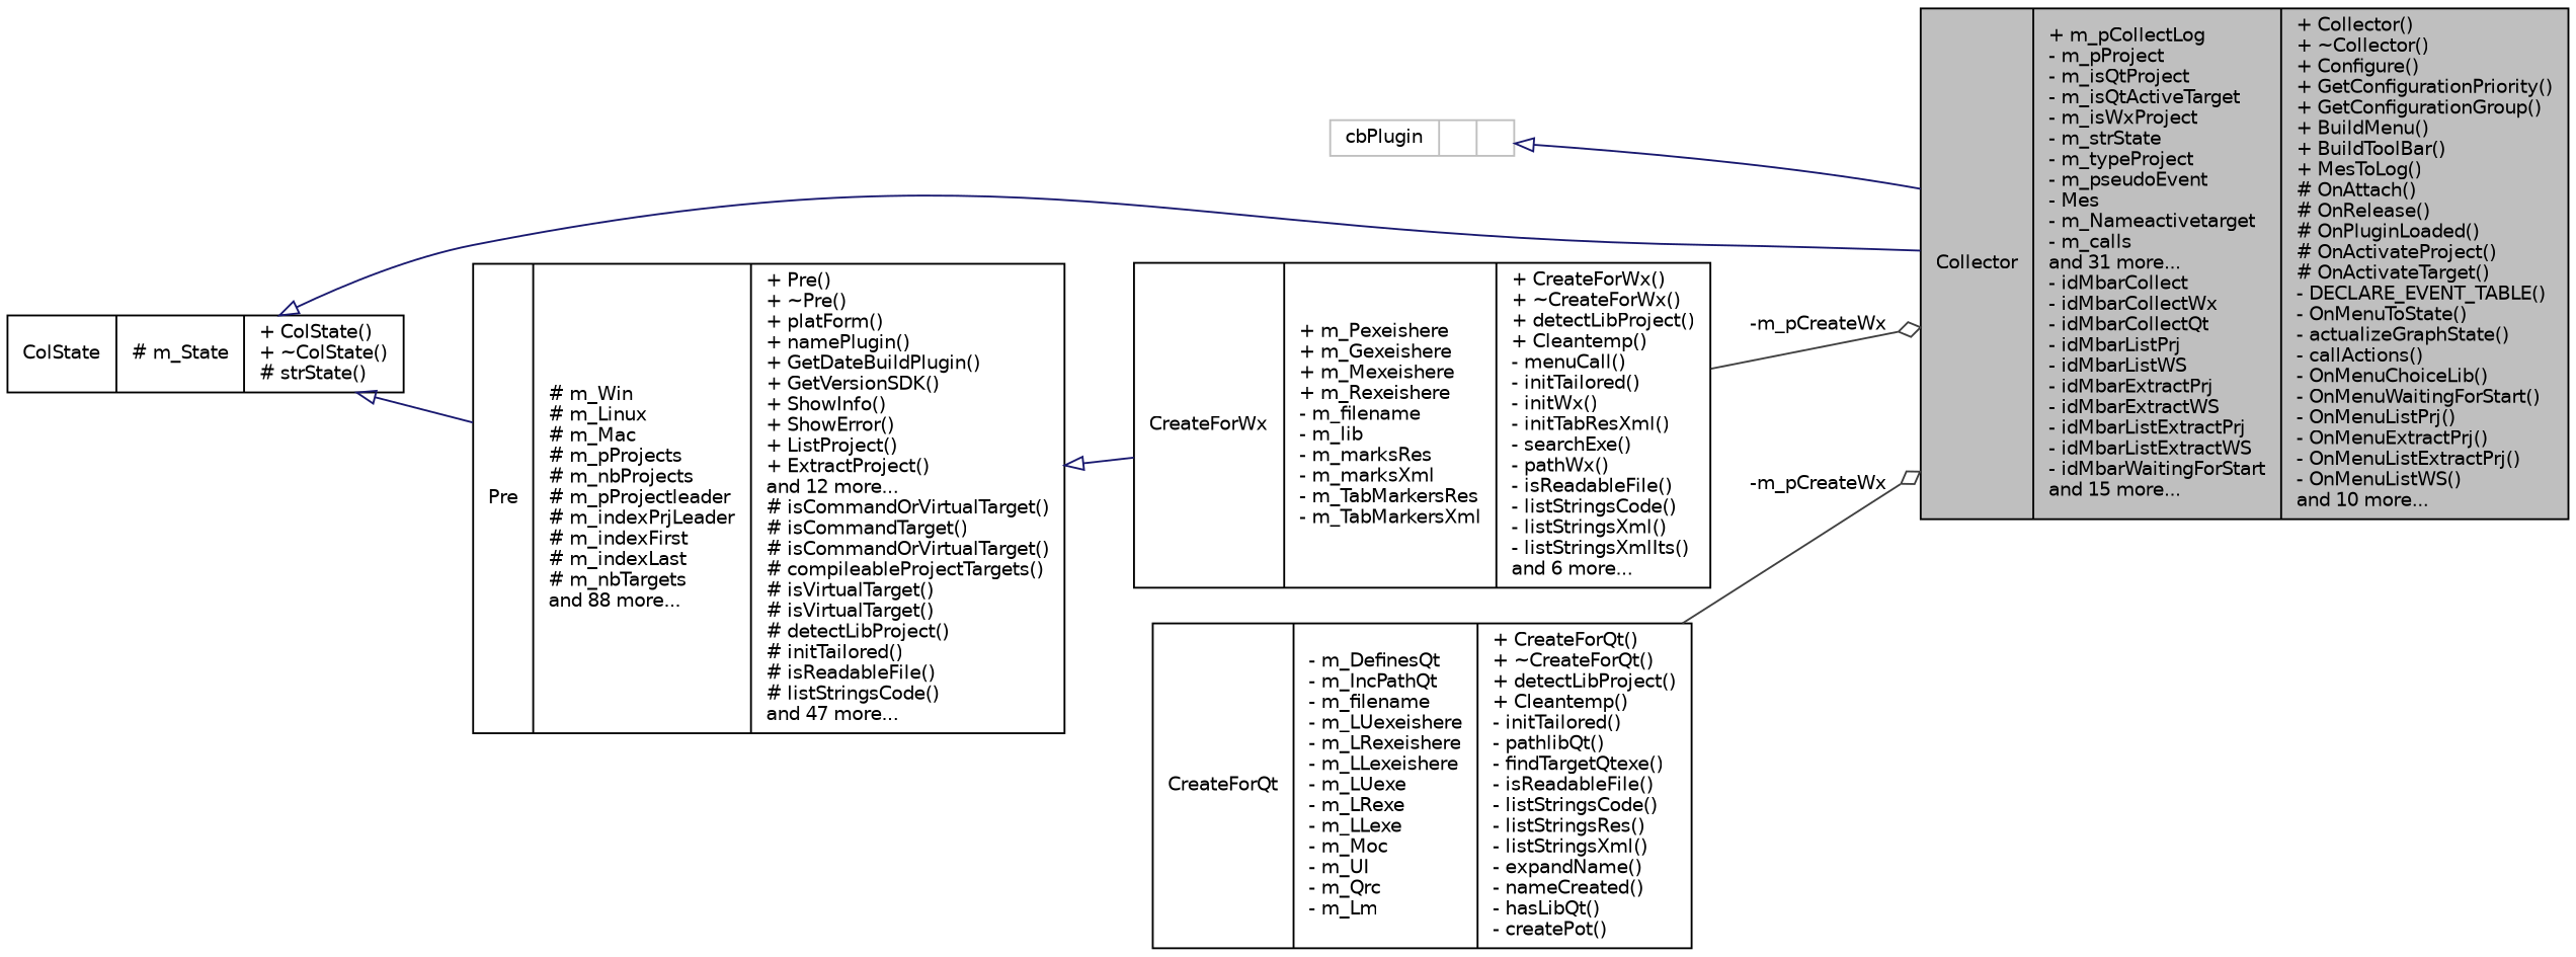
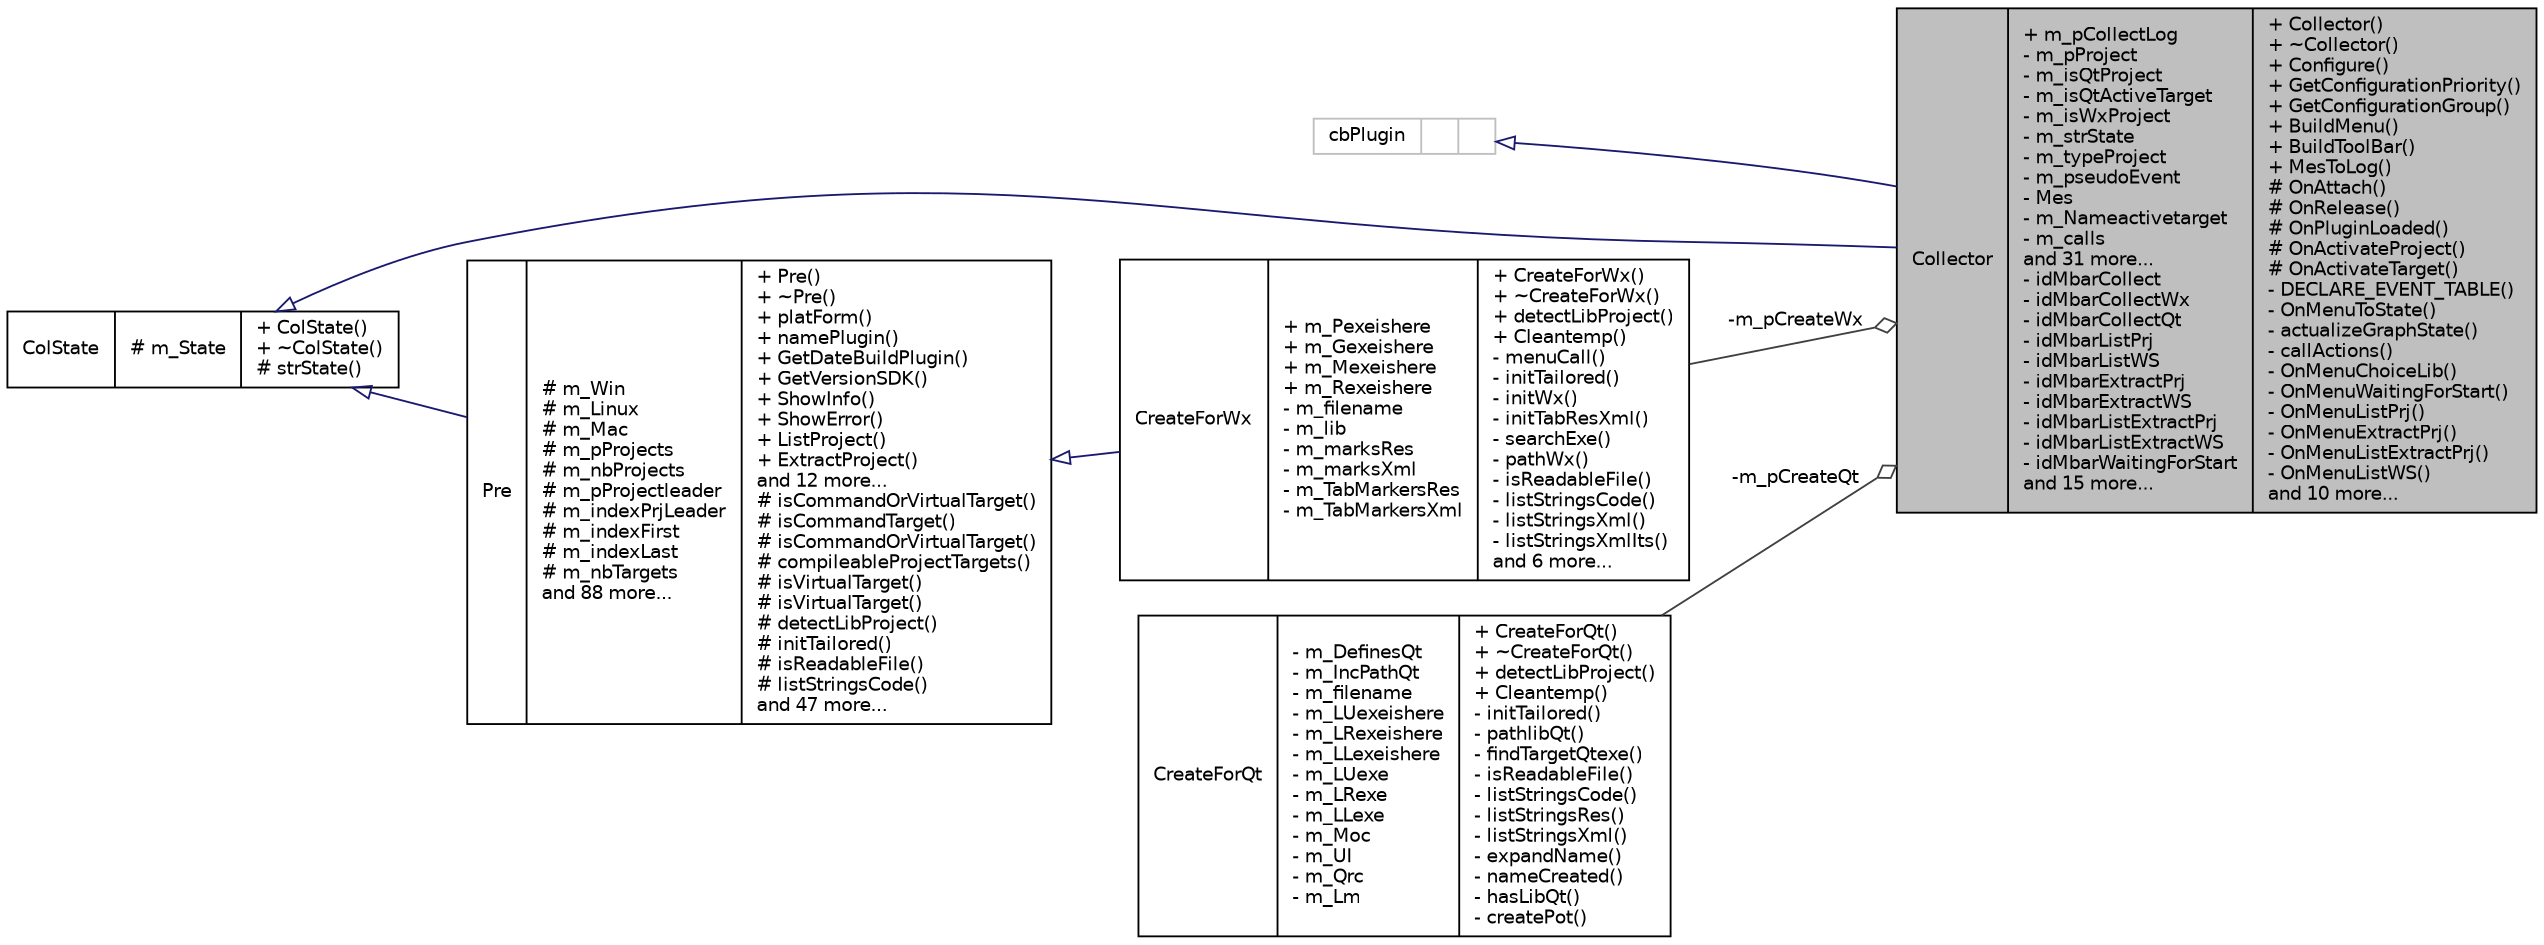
  digraph {
    rankdir=LR
    node [color=black fillcolor=white fontname=Helvetica fontsize=10 shape=record style=filled]
    edge [arrowtail=onormal color=midnightblue dir=back fontname=Helvetica fontsize=10 labelfontname=Helvetica labelfontsize=10 style=solid]
    n1 [fillcolor=grey75 fontcolor=black height=0.2 label="{Collector\n|+ m_pCollectLog\l- m_pProject\l- m_isQtProject\l- m_isQtActiveTarget\l- m_isWxProject\l- m_strState\l- m_typeProject\l- m_pseudoEvent\l- Mes\l- m_Nameactivetarget\l- m_calls\land 31 more...\l- idMbarCollect\l- idMbarCollectWx\l- idMbarCollectQt\l- idMbarListPrj\l- idMbarListWS\l- idMbarExtractPrj\l- idMbarExtractWS\l- idMbarListExtractPrj\l- idMbarListExtractWS\l- idMbarWaitingForStart\land 15 more...\l|+ Collector()\l+ ~Collector()\l+ Configure()\l+ GetConfigurationPriority()\l+ GetConfigurationGroup()\l+ BuildMenu()\l+ BuildToolBar()\l+ MesToLog()\l# OnAttach()\l# OnRelease()\l# OnPluginLoaded()\l# OnActivateProject()\l# OnActivateTarget()\l- DECLARE_EVENT_TABLE()\l- OnMenuToState()\l- actualizeGraphState()\l- callActions()\l- OnMenuChoiceLib()\l- OnMenuWaitingForStart()\l- OnMenuListPrj()\l- OnMenuExtractPrj()\l- OnMenuListExtractPrj()\l- OnMenuListWS()\land 10 more...\l}" width=0.4]
    n2 [color=grey75 height=0.2 label="{cbPlugin\n||}" width=0.4]
    n3 [height=0.2 label="{ColState\n|# m_State\l|+ ColState()\l+ ~ColState()\l# strState()\l}" width=0.4]
    n4 [height=0.2 label="{Pre\n|# m_Win\l# m_Linux\l# m_Mac\l# m_pProjects\l# m_nbProjects\l# m_pProjectleader\l# m_indexPrjLeader\l# m_indexFirst\l# m_indexLast\l# m_nbTargets\land 88 more...\l|+ Pre()\l+ ~Pre()\l+ platForm()\l+ namePlugin()\l+ GetDateBuildPlugin()\l+ GetVersionSDK()\l+ ShowInfo()\l+ ShowError()\l+ ListProject()\l+ ExtractProject()\land 12 more...\l# isCommandOrVirtualTarget()\l# isCommandTarget()\l# isCommandOrVirtualTarget()\l# compileableProjectTargets()\l# isVirtualTarget()\l# isVirtualTarget()\l# detectLibProject()\l# initTailored()\l# isReadableFile()\l# listStringsCode()\land 47 more...\l}" width=0.4]
    n5 [height=0.2 label="{CreateForWx\n|+ m_Pexeishere\l+ m_Gexeishere\l+ m_Mexeishere\l+ m_Rexeishere\l- m_filename\l- m_lib\l- m_marksRes\l- m_marksXml\l- m_TabMarkersRes\l- m_TabMarkersXml\l|+ CreateForWx()\l+ ~CreateForWx()\l+ detectLibProject()\l+ Cleantemp()\l- menuCall()\l- initTailored()\l- initWx()\l- initTabResXml()\l- searchExe()\l- pathWx()\l- isReadableFile()\l- listStringsCode()\l- listStringsXml()\l- listStringsXmlIts()\land 6 more...\l}" width=0.4]
    n6 [height=0.2 label="{CreateForQt\n|- m_DefinesQt\l- m_IncPathQt\l- m_filename\l- m_LUexeishere\l- m_LRexeishere\l- m_LLexeishere\l- m_LUexe\l- m_LRexe\l- m_LLexe\l- m_Moc\l- m_UI\l- m_Qrc\l- m_Lm\l|+ CreateForQt()\l+ ~CreateForQt()\l+ detectLibProject()\l+ Cleantemp()\l- initTailored()\l- pathlibQt()\l- findTargetQtexe()\l- isReadableFile()\l- listStringsCode()\l- listStringsRes()\l- listStringsXml()\l- expandName()\l- nameCreated()\l- hasLibQt()\l- createPot()\l}" width=0.4]
    n2 -> n1
    n3 -> n1
    n3 -> n4
    n4 -> n5
    n5 -> n1 [arrowhead=odiamond color=grey25 label=" -m_pCreateWx" arrowtail="" dir=""]
-   n6 -> n1 [arrowhead=odiamond color=grey25 label=" -m_pCreateWx" arrowtail="" dir=""]
+   n6 -> n1 [arrowhead=odiamond color=grey25 label=" -m_pCreateQt" arrowtail="" dir=""]
  }
